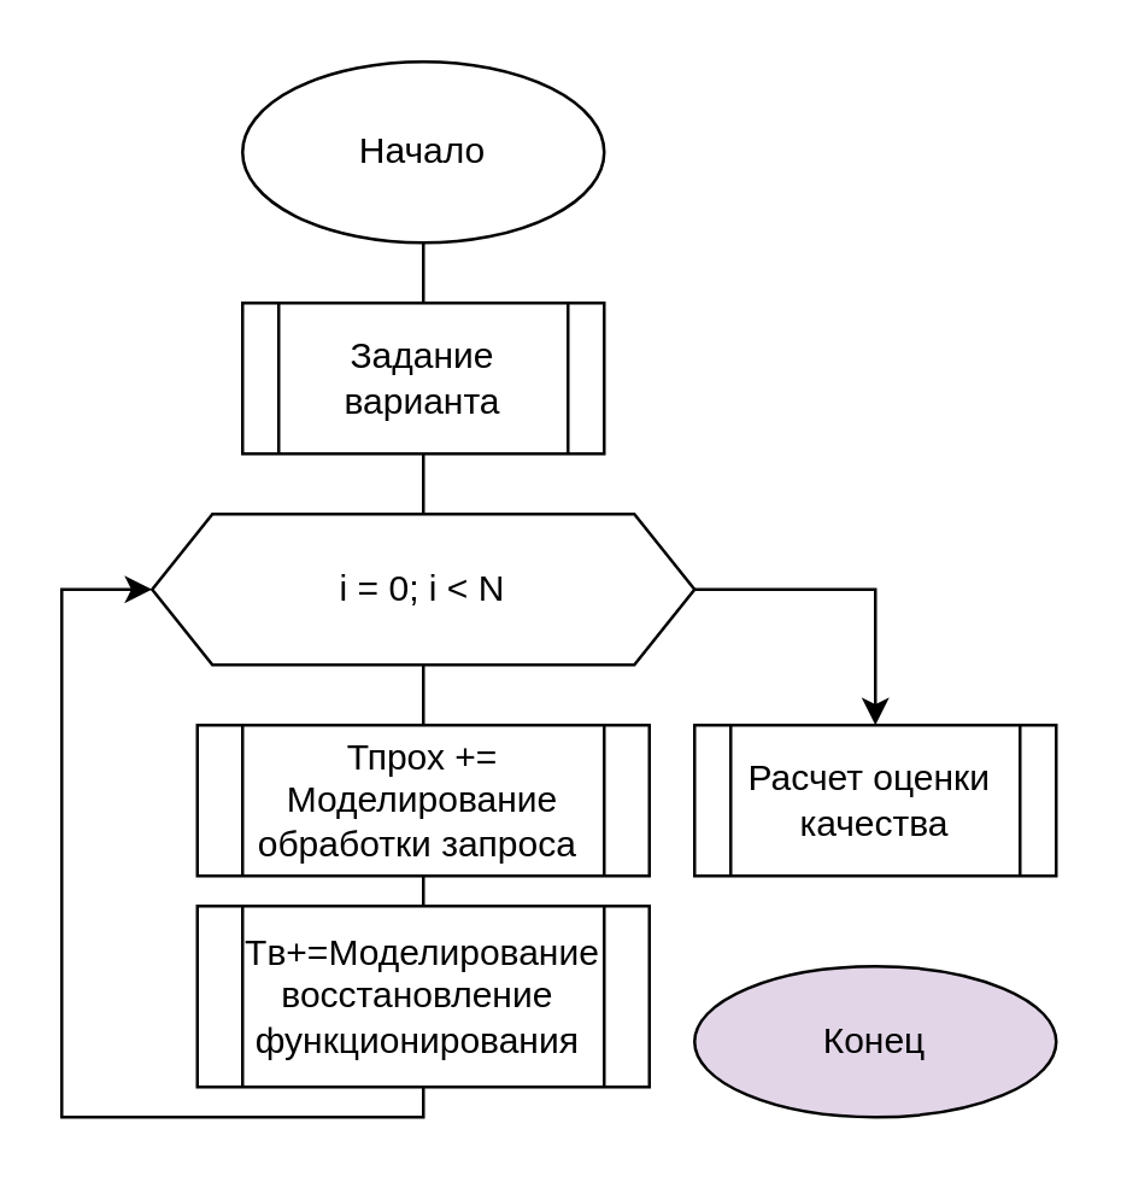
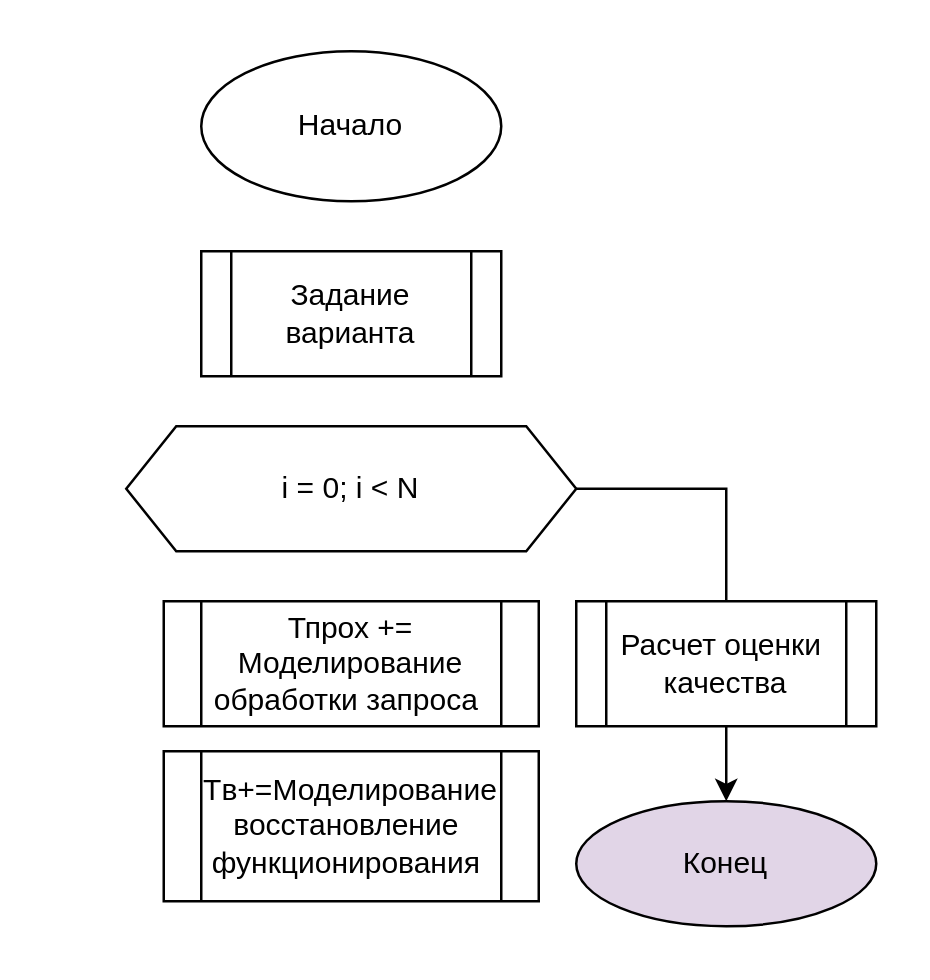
  <mxCell id="0" />
  <mxCell id="1" parent="0" />
- <mxCell id="2" style="edgeStyle=orthogonalEdgeStyle;rounded=0;orthogonalLoop=1;jettySize=auto;html=1;exitX=0.5;exitY=1;exitDx=0;exitDy=0;entryX=0;entryY=0.5;entryDx=0;entryDy=0;" edge="1" parent="1" source="3" target="5"><mxGeometry relative="1" as="geometry"><Array as="points"><mxPoint x="140" y="370" /><mxPoint x="20" y="370" /><mxPoint x="20" y="195" /></Array></mxGeometry></mxCell>
  <mxCell id="3" value="Начало" style="ellipse;whiteSpace=wrap;html=1;" vertex="1" parent="1"><mxGeometry x="80" y="20" width="120" height="60" as="geometry" /></mxCell>
- <mxCell id="4" style="edgeStyle=orthogonalEdgeStyle;rounded=0;orthogonalLoop=1;jettySize=auto;html=1;exitX=1;exitY=0.5;exitDx=0;exitDy=0;" edge="1" parent="1" source="5" target="8"><mxGeometry relative="1" as="geometry" /></mxCell>
+ <mxCell id="4" style="edgeStyle=orthogonalEdgeStyle;rounded=0;orthogonalLoop=1;jettySize=auto;html=1;exitX=1;exitY=0.5;exitDx=0;exitDy=0;entryX=0.5;entryY=0;entryDx=0;entryDy=0;" edge="1" parent="1" source="5" target="9"><mxGeometry relative="1" as="geometry" /></mxCell>
  <mxCell id="5" value="i = 0; i &amp;lt; N" style="shape=hexagon;perimeter=hexagonPerimeter2;whiteSpace=wrap;html=1;fixedSize=1;" vertex="1" parent="1"><mxGeometry x="50" y="170" width="180" height="50" as="geometry" /></mxCell>
  <mxCell id="6" value="Задание варианта" style="shape=process;whiteSpace=wrap;html=1;backgroundOutline=1;" vertex="1" parent="1"><mxGeometry x="80" y="100" width="120" height="50" as="geometry" /></mxCell>
  <mxCell id="7" value="Тпрох += Моделирование обработки запроса&amp;nbsp;" style="shape=process;whiteSpace=wrap;html=1;backgroundOutline=1;" vertex="1" parent="1"><mxGeometry x="65" y="240" width="150" height="50" as="geometry" /></mxCell>
  <mxCell id="8" value="Расчет оценки&amp;nbsp;&lt;br&gt;качества" style="shape=process;whiteSpace=wrap;html=1;backgroundOutline=1;" vertex="1" parent="1"><mxGeometry x="230" y="240" width="120" height="50" as="geometry" /></mxCell>
  <mxCell id="9" value="Конец" style="ellipse;whiteSpace=wrap;html=1;fillColor=#e1d5e7;" vertex="1" parent="1"><mxGeometry x="230" y="320" width="120" height="50" as="geometry" /></mxCell>
  <mxCell id="10" value="Tв+=Моделирование восстановление&amp;nbsp;&lt;br&gt;функционирования&amp;nbsp;" style="shape=process;whiteSpace=wrap;html=1;backgroundOutline=1;" vertex="1" parent="1"><mxGeometry x="65" y="300" width="150" height="60" as="geometry" /></mxCell>
